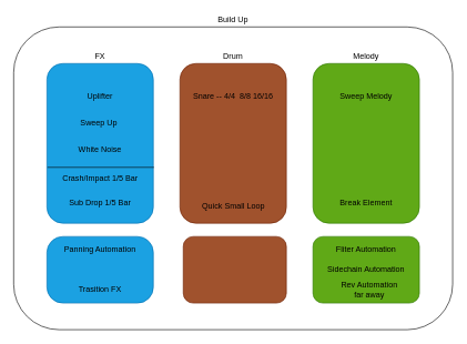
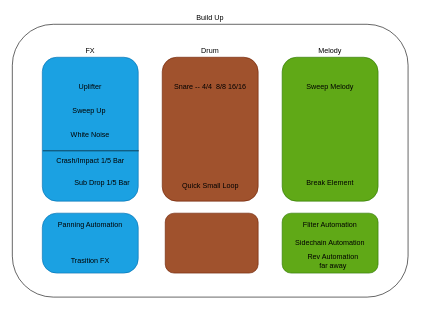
  <mxCell id="0" />
  <mxCell id="1" parent="0" />
  <mxCell id="2" value="" style="rounded=1;whiteSpace=wrap;html=1;" parent="1" vertex="1"><mxGeometry x="20" y="40" width="660" height="455" as="geometry" /></mxCell>
  <mxCell id="3" value="" style="rounded=1;whiteSpace=wrap;html=1;fillColor=#1ba1e2;strokeColor=#006EAF;fontColor=#ffffff;" parent="1" vertex="1"><mxGeometry x="70" y="95" width="160" height="240" as="geometry" /></mxCell>
  <mxCell id="4" value="Uplifter" style="text;html=1;strokeColor=none;fillColor=none;align=center;verticalAlign=middle;whiteSpace=wrap;rounded=0;" parent="1" vertex="1"><mxGeometry x="105" y="135" width="90" height="20" as="geometry" /></mxCell>
  <mxCell id="5" value="Sweep Up&amp;nbsp;" style="text;html=1;strokeColor=none;fillColor=none;align=center;verticalAlign=middle;whiteSpace=wrap;rounded=0;" parent="1" vertex="1"><mxGeometry x="70" y="175" width="160" height="20" as="geometry" /></mxCell>
  <mxCell id="6" value="White Noise" style="text;html=1;strokeColor=none;fillColor=none;align=center;verticalAlign=middle;whiteSpace=wrap;rounded=0;" parent="1" vertex="1"><mxGeometry x="100" y="215" width="100" height="20" as="geometry" /></mxCell>
  <mxCell id="7" value="FX" style="text;html=1;strokeColor=none;fillColor=none;align=center;verticalAlign=middle;whiteSpace=wrap;rounded=0;" parent="1" vertex="1"><mxGeometry x="130" y="75" width="40" height="20" as="geometry" /></mxCell>
  <mxCell id="8" value="" style="rounded=1;whiteSpace=wrap;html=1;strokeColor=#6D1F00;fontColor=#ffffff;fillColor=#a0522d;" parent="1" vertex="1"><mxGeometry x="270" y="95" width="160" height="240" as="geometry" /></mxCell>
  <mxCell id="9" value="Snare -- 4/4&amp;nbsp; 8/8 16/16" style="text;html=1;strokeColor=none;fillColor=none;align=center;verticalAlign=middle;whiteSpace=wrap;rounded=0;" parent="1" vertex="1"><mxGeometry x="255" y="135" width="190" height="20" as="geometry" /></mxCell>
  <mxCell id="10" value="Quick Small Loop" style="text;html=1;strokeColor=none;fillColor=none;align=center;verticalAlign=middle;whiteSpace=wrap;rounded=0;" parent="1" vertex="1"><mxGeometry x="287.5" y="300" width="125" height="20" as="geometry" /></mxCell>
  <mxCell id="11" value="Drum" style="text;html=1;strokeColor=none;fillColor=none;align=center;verticalAlign=middle;whiteSpace=wrap;rounded=0;" parent="1" vertex="1"><mxGeometry x="330" y="75" width="40" height="20" as="geometry" /></mxCell>
  <mxCell id="12" value="" style="rounded=1;whiteSpace=wrap;html=1;fillColor=#60a917;strokeColor=#2D7600;fontColor=#ffffff;" parent="1" vertex="1"><mxGeometry x="470" y="95" width="160" height="240" as="geometry" /></mxCell>
  <mxCell id="13" value="Sweep Melody" style="text;html=1;strokeColor=none;fillColor=none;align=center;verticalAlign=middle;whiteSpace=wrap;rounded=0;" parent="1" vertex="1"><mxGeometry x="500" y="135" width="100" height="20" as="geometry" /></mxCell>
  <mxCell id="14" value="Melody" style="text;html=1;strokeColor=none;fillColor=none;align=center;verticalAlign=middle;whiteSpace=wrap;rounded=0;" parent="1" vertex="1"><mxGeometry x="530" y="75" width="40" height="20" as="geometry" /></mxCell>
  <mxCell id="15" value="Build Up" style="text;html=1;strokeColor=none;fillColor=none;align=center;verticalAlign=middle;whiteSpace=wrap;rounded=0;" parent="1" vertex="1"><mxGeometry x="315" y="20" width="70" height="20" as="geometry" /></mxCell>
  <mxCell id="16" value="Crash/Impact 1/5 Bar" style="text;html=1;strokeColor=none;fillColor=none;align=center;verticalAlign=middle;whiteSpace=wrap;rounded=0;" parent="1" vertex="1"><mxGeometry x="77.5" y="257.5" width="145" height="20" as="geometry" /></mxCell>
  <mxCell id="17" value="Break Element" style="text;html=1;strokeColor=none;fillColor=none;align=center;verticalAlign=middle;whiteSpace=wrap;rounded=0;" parent="1" vertex="1"><mxGeometry x="505" y="295" width="90" height="20" as="geometry" /></mxCell>
  <mxCell id="18" value="" style="rounded=1;whiteSpace=wrap;html=1;fillColor=#1ba1e2;arcSize=24;strokeColor=#006EAF;fontColor=#ffffff;" parent="1" vertex="1"><mxGeometry x="70" y="355" width="160" height="100" as="geometry" /></mxCell>
  <mxCell id="19" value="Panning Automation" style="text;html=1;strokeColor=none;fillColor=none;align=center;verticalAlign=middle;whiteSpace=wrap;rounded=0;" parent="1" vertex="1"><mxGeometry x="80" y="365" width="140" height="20" as="geometry" /></mxCell>
  <mxCell id="20" value="Trasition FX" style="text;html=1;strokeColor=none;fillColor=none;align=center;verticalAlign=middle;whiteSpace=wrap;rounded=0;" parent="1" vertex="1"><mxGeometry x="110" y="425" width="80" height="20" as="geometry" /></mxCell>
  <mxCell id="21" value="" style="rounded=1;whiteSpace=wrap;html=1;fillColor=#a0522d;strokeColor=#6D1F00;fontColor=#ffffff;" parent="1" vertex="1"><mxGeometry x="275" y="355" width="155" height="100" as="geometry" /></mxCell>
  <mxCell id="22" value="" style="rounded=1;whiteSpace=wrap;html=1;fillColor=#60a917;strokeColor=#2D7600;fontColor=#ffffff;" parent="1" vertex="1"><mxGeometry x="470" y="355" width="160" height="100" as="geometry" /></mxCell>
  <mxCell id="23" value="Fliter Automation" style="text;html=1;strokeColor=none;fillColor=none;align=center;verticalAlign=middle;whiteSpace=wrap;rounded=0;" parent="1" vertex="1"><mxGeometry x="485" y="365" width="130" height="20" as="geometry" /></mxCell>
  <mxCell id="24" value="Sidechain Automation" style="text;html=1;strokeColor=none;fillColor=none;align=center;verticalAlign=middle;whiteSpace=wrap;rounded=0;" parent="1" vertex="1"><mxGeometry x="480" y="395" width="140" height="20" as="geometry" /></mxCell>
- <mxCell id="25" value="Sub Drop 1/5 Bar" style="text;html=1;strokeColor=none;fillColor=none;align=center;verticalAlign=middle;whiteSpace=wrap;rounded=0;" parent="1" vertex="1"><mxGeometry x="95" y="295" width="110" height="20" as="geometry" /></mxCell>
+ <mxCell id="25" value="Sub Drop 1/5 Bar" style="text;html=1;strokeColor=none;fillColor=none;align=center;verticalAlign=middle;whiteSpace=wrap;rounded=0;" parent="1" vertex="1"><mxGeometry x="115" y="295" width="110" height="20" as="geometry" /></mxCell>
  <mxCell id="26" value="" style="endArrow=none;html=1;strokeWidth=1;exitX=0.005;exitY=0.65;exitDx=0;exitDy=0;exitPerimeter=0;fontSize=8;" parent="1" source="3" edge="1"><mxGeometry width="50" height="50" relative="1" as="geometry"><mxPoint x="-40" y="215" as="sourcePoint" /><mxPoint x="231" y="251" as="targetPoint" /></mxGeometry></mxCell>
  <mxCell id="27" value="Rev Automation&lt;br&gt;far away" style="text;html=1;strokeColor=none;fillColor=none;align=center;verticalAlign=middle;whiteSpace=wrap;rounded=0;" vertex="1" parent="1"><mxGeometry x="485" y="425" width="140" height="20" as="geometry" /></mxCell>
